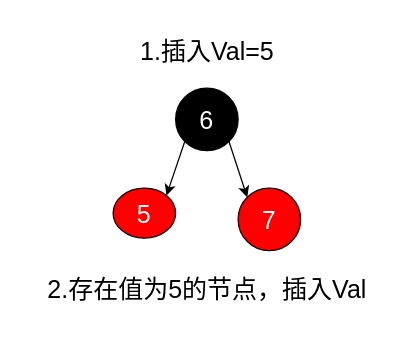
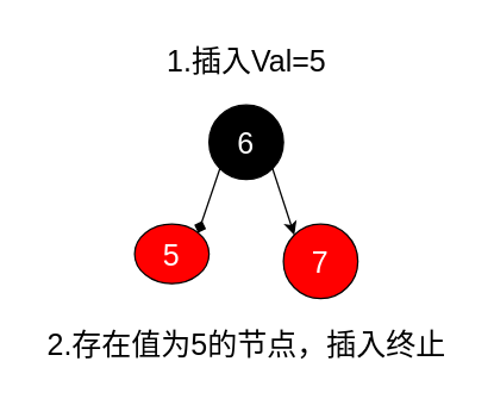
  <mxCell id="0" />
  <mxCell id="1" parent="0" />
- <mxCell id="2" style="rounded=0;orthogonalLoop=1;jettySize=auto;html=1;exitX=0;exitY=1;exitDx=0;exitDy=0;entryX=1;entryY=0;entryDx=0;entryDy=0;" edge="1" parent="1" source="4" target="5"><mxGeometry relative="1" as="geometry" /></mxCell>
+ <mxCell id="2" style="rounded=0;orthogonalLoop=1;jettySize=auto;html=1;exitX=0;exitY=1;exitDx=0;exitDy=0;entryX=1;entryY=0;entryDx=0;entryDy=0;endArrow=diamond;" edge="1" parent="1" source="4" target="5"><mxGeometry relative="1" as="geometry" /></mxCell>
  <mxCell id="3" style="edgeStyle=none;rounded=0;orthogonalLoop=1;jettySize=auto;html=1;exitX=1;exitY=1;exitDx=0;exitDy=0;entryX=0;entryY=0;entryDx=0;entryDy=0;fontSize=20;fontColor=#FFFFFF;" edge="1" parent="1" source="4" target="6"><mxGeometry relative="1" as="geometry" /></mxCell>
  <mxCell id="4" value="&lt;font color=&quot;#ffffff&quot; style=&quot;font-size: 20px;&quot;&gt;6&lt;/font&gt;" style="ellipse;whiteSpace=wrap;html=1;aspect=fixed;fillColor=#000000;" vertex="1" parent="1"><mxGeometry x="140" y="70" width="50" height="50" as="geometry" /></mxCell>
  <mxCell id="5" value="&lt;font color=&quot;#ffffff&quot; style=&quot;font-size: 20px;&quot;&gt;5&lt;/font&gt;" style="ellipse;whiteSpace=wrap;html=1;aspect=fixed;fillColor=#FF0000;" vertex="1" parent="1"><mxGeometry x="90" y="150" width="50" height="40" as="geometry" /></mxCell>
  <mxCell id="6" value="&lt;font color=&quot;#ffffff&quot; style=&quot;font-size: 20px;&quot;&gt;7&lt;/font&gt;" style="ellipse;whiteSpace=wrap;html=1;aspect=fixed;fillColor=#FF0000;" vertex="1" parent="1"><mxGeometry x="190" y="150" width="50" height="50" as="geometry" /></mxCell>
  <mxCell id="7" value="&lt;font color=&quot;#000000&quot;&gt;1.插入Val=5&lt;/font&gt;" style="text;html=1;resizable=0;autosize=1;align=center;verticalAlign=middle;points=[];fillColor=none;strokeColor=none;rounded=0;fontSize=20;fontColor=#FFFFFF;" vertex="1" parent="1"><mxGeometry x="100" y="20" width="130" height="40" as="geometry" /></mxCell>
- <mxCell id="8" value="&lt;font color=&quot;#000000&quot;&gt;2.存在值为5的节点，插入Val&lt;/font&gt;" style="text;html=1;resizable=0;autosize=1;align=center;verticalAlign=middle;points=[];fillColor=none;strokeColor=none;rounded=0;fontSize=20;fontColor=#FFFFFF;" vertex="1" parent="1"><mxGeometry x="20" y="210" width="290" height="40" as="geometry" /></mxCell>
+ <mxCell id="8" value="&lt;font color=&quot;#000000&quot;&gt;2.存在值为5的节点，插入终止&lt;/font&gt;" style="text;html=1;resizable=0;autosize=1;align=center;verticalAlign=middle;points=[];fillColor=none;strokeColor=none;rounded=0;fontSize=20;fontColor=#FFFFFF;" vertex="1" parent="1"><mxGeometry x="20" y="210" width="290" height="40" as="geometry" /></mxCell>
